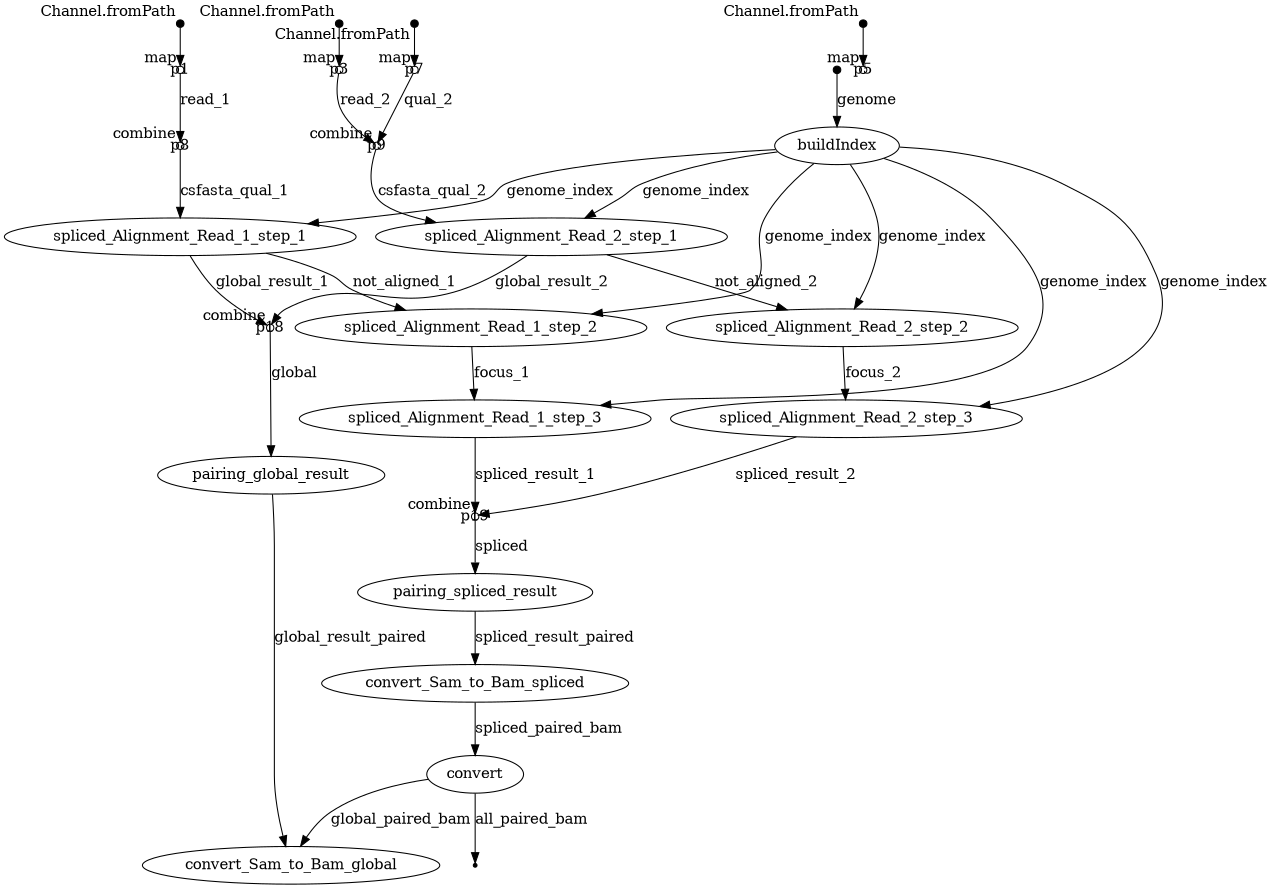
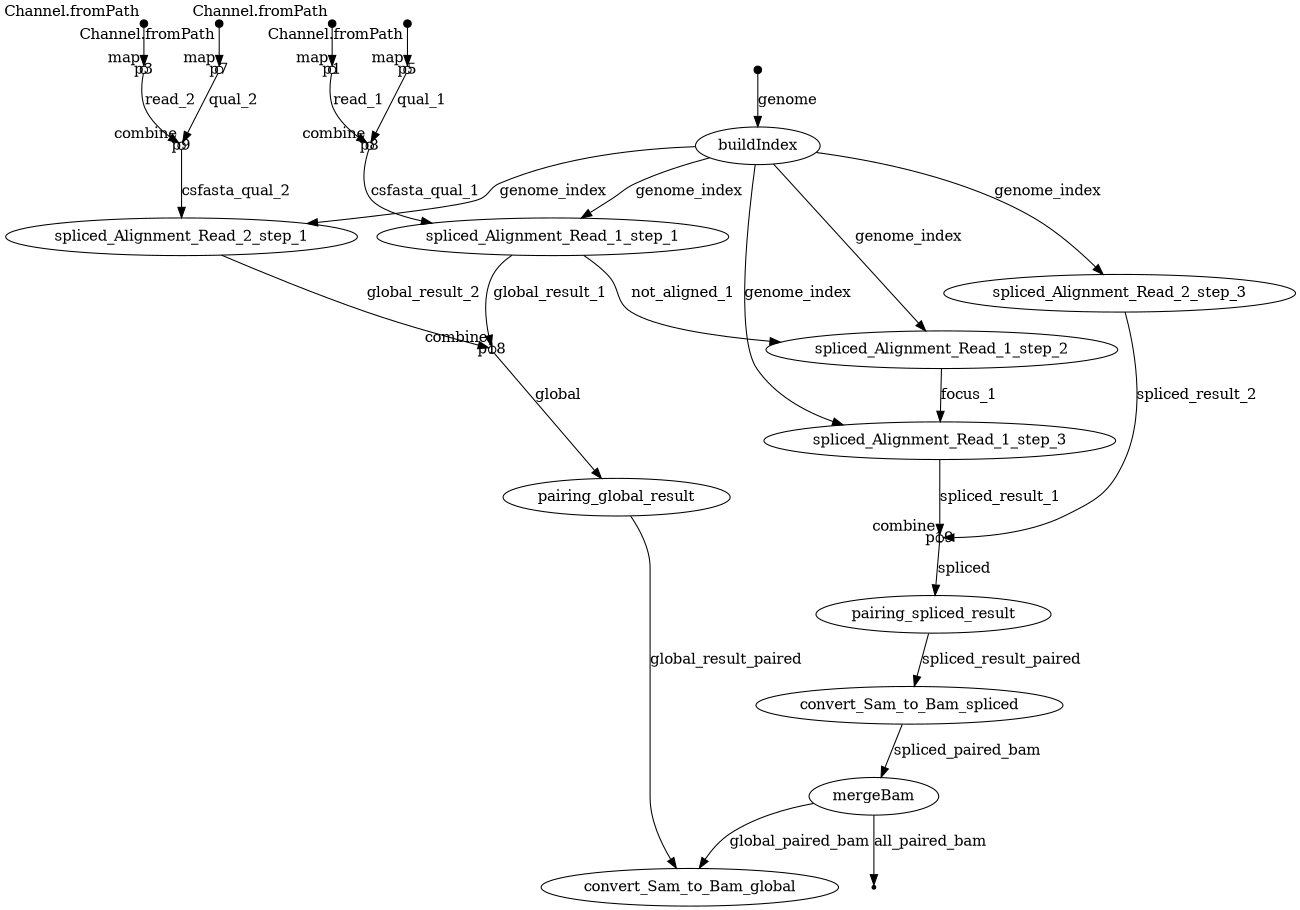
  digraph {
    p0 [fixedsize=true shape=point width=0.1 xlabel="Channel.fromPath"]
    p1 [fixedsize=true shape=circle width=0.1 xlabel=map]
    p8 [fixedsize=true shape=circle width=0.1 xlabel=combine]
    n4 [label=spliced_Alignment_Read_1_step_1]
    p18 [fixedsize=true shape=circle width=0.1 xlabel=combine]
    n6 [label=spliced_Alignment_Read_1_step_2]
    p2 [fixedsize=true shape=point width=0.1 xlabel="Channel.fromPath"]
    p3 [fixedsize=true shape=circle width=0.1 xlabel=map]
    p9 [fixedsize=true shape=circle width=0.1 xlabel=combine]
    n10 [label=spliced_Alignment_Read_2_step_1]
-   n11 [label=spliced_Alignment_Read_2_step_2]
    p4 [fixedsize=true shape=point width=0.1 xlabel="Channel.fromPath"]
    p5 [fixedsize=true shape=circle width=0.1 xlabel=map]
    p6 [fixedsize=true shape=point width=0.1 xlabel="Channel.fromPath"]
    p7 [fixedsize=true shape=circle width=0.1 xlabel=map]
    n16 [label=pairing_global_result]
    n17 [label=spliced_Alignment_Read_1_step_3]
    n18 [label=spliced_Alignment_Read_2_step_3]
    p10 [fixedsize=true shape=point width=0.1]
    n20 [label=buildIndex]
    p19 [fixedsize=true shape=circle width=0.1 xlabel=combine]
    n22 [label=convert_Sam_to_Bam_global]
    n23 [label=pairing_spliced_result]
    n24 [label=convert_Sam_to_Bam_spliced]
-   n25 [label=convert]
+   n25 [label=mergeBam]
    p25 [shape=point]
    p0 -> p1
    p1 -> p8 [label=read_1]
    p8 -> n4 [label=csfasta_qual_1]
    n4 -> p18 [label=global_result_1]
    n4 -> n6 [label=not_aligned_1]
    p18 -> n16 [label=global]
    n6 -> n17 [label=focus_1]
    p2 -> p3
    p3 -> p9 [label=read_2]
    p9 -> n10 [label=csfasta_qual_2]
    n10 -> p18 [label=global_result_2]
-   n10 -> n11 [label=not_aligned_2]
-   n11 -> n18 [label=focus_2]
    p4 -> p5
+   p5 -> p8 [label=qual_1]
    p6 -> p7
    p7 -> p9 [label=qual_2]
    n16 -> n22 [label=global_result_paired]
    n17 -> p19 [label=spliced_result_1]
    n18 -> p19 [label=spliced_result_2]
    p10 -> n20 [label=genome]
    n20 -> n4 [label=genome_index]
    n20 -> n6 [label=genome_index]
    n20 -> n10 [label=genome_index]
-   n20 -> n11 [label=genome_index]
    n20 -> n17 [label=genome_index]
    n20 -> n18 [label=genome_index]
    p19 -> n23 [label=spliced]
    n23 -> n24 [label=spliced_result_paired]
    n24 -> n25 [label=spliced_paired_bam]
    n25 -> n22 [label=global_paired_bam]
    n25 -> p25 [label=all_paired_bam]
  }
